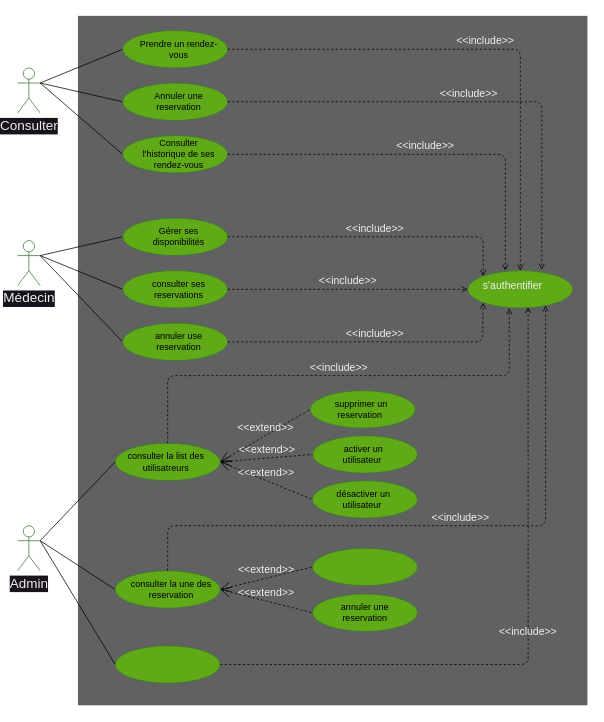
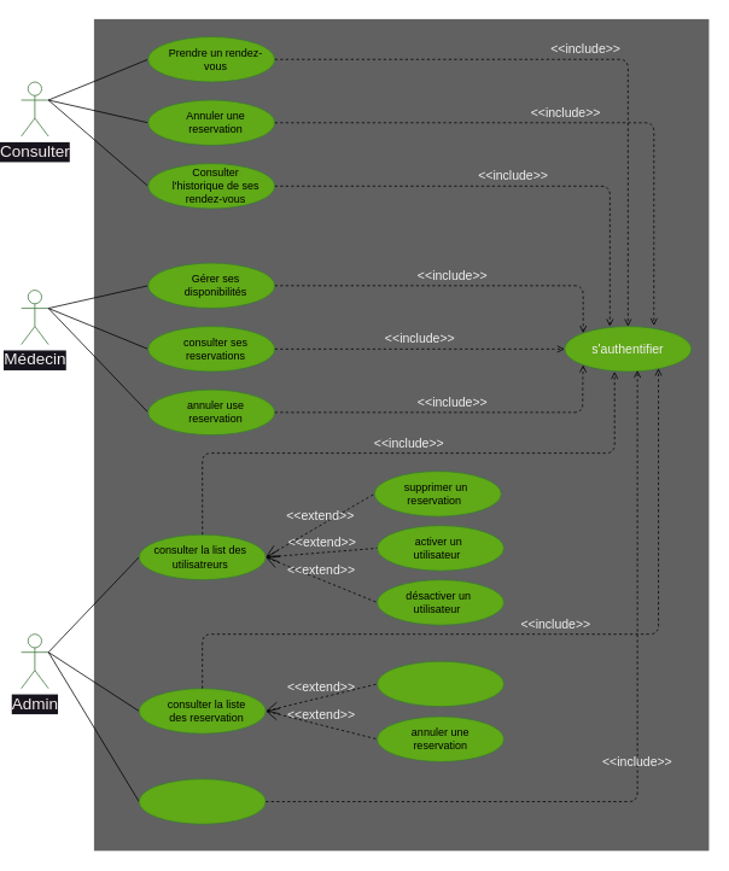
  <mxCell id="0" />
  <mxCell id="1" parent="0" />
  <mxCell id="2" value="" style="rounded=0;whiteSpace=wrap;html=1;fillColor=#616161;strokeColor=#FFFFFF;" parent="1" vertex="1"><mxGeometry x="100" y="20" width="680" height="920" as="geometry" /></mxCell>
  <mxCell id="3" value="" style="group" parent="1" vertex="1" connectable="0"><mxGeometry x="620" y="360" width="140" height="50" as="geometry" /></mxCell>
  <mxCell id="4" value="" style="ellipse;whiteSpace=wrap;html=1;fillColor=#60a917;fontColor=#ffffff;strokeColor=#3C763A;" parent="3" vertex="1"><mxGeometry width="140" height="50" as="geometry" /></mxCell>
- <mxCell id="5" value="&lt;font color=&quot;#f1efef&quot; style=&quot;font-size: 14px;&quot;&gt;s'authentifier&lt;/font&gt;" style="text;html=1;align=center;verticalAlign=middle;whiteSpace=wrap;rounded=0;" parent="3" vertex="1"><mxGeometry x="10" y="10" width="100" height="20" as="geometry" /></mxCell>
+ <mxCell id="5" value="&lt;font color=&quot;#f1efef&quot; style=&quot;font-size: 14px;&quot;&gt;s'authentifier&lt;/font&gt;" style="text;html=1;align=center;verticalAlign=middle;whiteSpace=wrap;rounded=0;" parent="3" vertex="1"><mxGeometry x="20" y="15" width="100" height="20" as="geometry" /></mxCell>
  <mxCell id="6" style="edgeStyle=none;html=1;exitX=1;exitY=0.333;exitDx=0;exitDy=0;exitPerimeter=0;entryX=0;entryY=0.5;entryDx=0;entryDy=0;fontSize=14;fontColor=#f1efef;endArrow=none;endFill=0;" parent="1" source="9" target="22" edge="1"><mxGeometry relative="1" as="geometry" /></mxCell>
  <mxCell id="7" style="edgeStyle=none;html=1;exitX=1;exitY=0.333;exitDx=0;exitDy=0;exitPerimeter=0;entryX=0;entryY=0.5;entryDx=0;entryDy=0;fontSize=14;fontColor=#f1efef;endArrow=none;endFill=0;" parent="1" source="9" target="19" edge="1"><mxGeometry relative="1" as="geometry" /></mxCell>
  <mxCell id="8" style="edgeStyle=none;html=1;exitX=1;exitY=0.333;exitDx=0;exitDy=0;exitPerimeter=0;entryX=0;entryY=0.5;entryDx=0;entryDy=0;fontSize=14;fontColor=#f1efef;endArrow=none;endFill=0;" parent="1" source="9" target="25" edge="1"><mxGeometry relative="1" as="geometry" /></mxCell>
  <mxCell id="9" value="&lt;font color=&quot;#f4ebeb&quot;&gt;Consulter&lt;/font&gt;" style="shape=umlActor;verticalLabelPosition=bottom;verticalAlign=top;html=1;outlineConnect=0;labelBackgroundColor=#18141D;strokeColor=#3C763A;fontSize=18;fontColor=#2b0303;fillColor=#FFFFFF;" parent="1" vertex="1"><mxGeometry x="20" y="90" width="30" height="60" as="geometry" /></mxCell>
  <mxCell id="10" style="edgeStyle=none;html=1;exitX=1;exitY=0.333;exitDx=0;exitDy=0;exitPerimeter=0;entryX=0;entryY=0.5;entryDx=0;entryDy=0;fontSize=14;fontColor=#f1efef;endArrow=none;endFill=0;" parent="1" source="13" target="28" edge="1"><mxGeometry relative="1" as="geometry" /></mxCell>
  <mxCell id="11" style="edgeStyle=none;html=1;exitX=1;exitY=0.333;exitDx=0;exitDy=0;exitPerimeter=0;entryX=0;entryY=0.5;entryDx=0;entryDy=0;fontSize=14;fontColor=#f1efef;endArrow=none;endFill=0;" parent="1" source="13" target="39" edge="1"><mxGeometry relative="1" as="geometry" /></mxCell>
  <mxCell id="12" style="edgeStyle=none;html=1;exitX=1;exitY=0.333;exitDx=0;exitDy=0;exitPerimeter=0;entryX=0;entryY=0.5;entryDx=0;entryDy=0;fontSize=14;fontColor=#f1efef;endArrow=none;endFill=0;" parent="1" source="13" target="47" edge="1"><mxGeometry relative="1" as="geometry" /></mxCell>
  <mxCell id="13" value="&lt;font color=&quot;#f3f1f1&quot;&gt;Médecin&lt;/font&gt;" style="shape=umlActor;verticalLabelPosition=bottom;verticalAlign=top;html=1;outlineConnect=0;labelBackgroundColor=#18141D;strokeColor=#3C763A;fontSize=18;fontColor=#2b0303;fillColor=#FFFFFF;" parent="1" vertex="1"><mxGeometry x="20" y="320" width="30" height="60" as="geometry" /></mxCell>
  <mxCell id="14" style="edgeStyle=none;html=1;exitX=1;exitY=0.333;exitDx=0;exitDy=0;exitPerimeter=0;entryX=0;entryY=0.5;entryDx=0;entryDy=0;fontSize=14;fontColor=#f1efef;endArrow=none;endFill=0;" parent="1" source="17" target="37" edge="1"><mxGeometry relative="1" as="geometry" /></mxCell>
  <mxCell id="15" style="edgeStyle=none;html=1;exitX=1;exitY=0.333;exitDx=0;exitDy=0;exitPerimeter=0;fontSize=14;fontColor=#f1efef;entryX=0;entryY=0.5;entryDx=0;entryDy=0;endArrow=none;endFill=0;" parent="1" source="17" target="31" edge="1"><mxGeometry relative="1" as="geometry"><mxPoint x="150" y="719.714" as="targetPoint" /></mxGeometry></mxCell>
  <mxCell id="16" style="edgeStyle=none;html=1;exitX=1;exitY=0.333;exitDx=0;exitDy=0;exitPerimeter=0;entryX=0;entryY=0.5;entryDx=0;entryDy=0;fontSize=14;fontColor=#f1efef;endArrow=none;endFill=0;" parent="1" source="17" target="34" edge="1"><mxGeometry relative="1" as="geometry" /></mxCell>
  <mxCell id="17" value="&lt;font color=&quot;#f4ebeb&quot;&gt;Admin&lt;/font&gt;" style="shape=umlActor;verticalLabelPosition=bottom;verticalAlign=top;html=1;outlineConnect=0;labelBackgroundColor=#18141D;strokeColor=#3C763A;fontSize=18;fontColor=#2b0303;fillColor=#FFFFFF;" parent="1" vertex="1"><mxGeometry x="20" y="700" width="30" height="60" as="geometry" /></mxCell>
  <mxCell id="18" value="" style="group" parent="1" vertex="1" connectable="0"><mxGeometry x="160" y="40" width="140" height="50" as="geometry" /></mxCell>
  <mxCell id="19" value="" style="ellipse;whiteSpace=wrap;html=1;fillColor=#60a917;fontColor=#ffffff;strokeColor=#3C763A;" parent="18" vertex="1"><mxGeometry width="140" height="50" as="geometry" /></mxCell>
  <mxCell id="20" value="Prendre un rendez-vous" style="text;html=1;align=center;verticalAlign=middle;whiteSpace=wrap;rounded=0;" parent="18" vertex="1"><mxGeometry x="20" y="15" width="110" height="20" as="geometry" /></mxCell>
  <mxCell id="21" value="" style="group" parent="1" vertex="1" connectable="0"><mxGeometry x="160" y="180" width="140" height="50" as="geometry" /></mxCell>
  <mxCell id="22" value="" style="ellipse;whiteSpace=wrap;html=1;fillColor=#60a917;fontColor=#ffffff;strokeColor=#3C763A;" parent="21" vertex="1"><mxGeometry width="140" height="50" as="geometry" /></mxCell>
  <mxCell id="23" value="Consulter l'historique de ses rendez-vous" style="text;html=1;align=center;verticalAlign=middle;whiteSpace=wrap;rounded=0;" parent="21" vertex="1"><mxGeometry x="20" y="15" width="110" height="20" as="geometry" /></mxCell>
  <mxCell id="24" value="" style="group" parent="1" vertex="1" connectable="0"><mxGeometry x="160" y="110" width="140" height="50" as="geometry" /></mxCell>
  <mxCell id="25" value="" style="ellipse;whiteSpace=wrap;html=1;fillColor=#60a917;fontColor=#ffffff;strokeColor=#3C763A;" parent="24" vertex="1"><mxGeometry width="140" height="50" as="geometry" /></mxCell>
  <mxCell id="26" value="Annuler une reservation" style="text;html=1;align=center;verticalAlign=middle;whiteSpace=wrap;rounded=0;" parent="24" vertex="1"><mxGeometry x="20" y="15" width="110" height="20" as="geometry" /></mxCell>
  <mxCell id="27" value="" style="group" parent="1" vertex="1" connectable="0"><mxGeometry x="160" y="290" width="140" height="50" as="geometry" /></mxCell>
  <mxCell id="28" value="" style="ellipse;whiteSpace=wrap;html=1;fillColor=#60a917;fontColor=#ffffff;strokeColor=#3C763A;" parent="27" vertex="1"><mxGeometry width="140" height="50" as="geometry" /></mxCell>
  <mxCell id="29" value="Gérer ses disponibilités" style="text;html=1;align=center;verticalAlign=middle;whiteSpace=wrap;rounded=0;" parent="27" vertex="1"><mxGeometry x="20" y="15" width="110" height="20" as="geometry" /></mxCell>
  <mxCell id="30" value="" style="group" parent="1" vertex="1" connectable="0"><mxGeometry x="150" y="590" width="140" height="50" as="geometry" /></mxCell>
  <mxCell id="31" value="" style="ellipse;whiteSpace=wrap;html=1;fillColor=#60a917;fontColor=#ffffff;strokeColor=#3C763A;" parent="30" vertex="1"><mxGeometry width="140" height="50" as="geometry" /></mxCell>
  <mxCell id="32" value="consulter la list des utilisatreurs" style="text;html=1;align=center;verticalAlign=middle;whiteSpace=wrap;rounded=0;" parent="30" vertex="1"><mxGeometry x="13" y="17" width="110" height="15" as="geometry" /></mxCell>
  <mxCell id="33" value="" style="group" parent="1" vertex="1" connectable="0"><mxGeometry x="150" y="760" width="140" height="50" as="geometry" /></mxCell>
  <mxCell id="34" value="" style="ellipse;whiteSpace=wrap;html=1;fillColor=#60a917;fontColor=#ffffff;strokeColor=#3C763A;" parent="33" vertex="1"><mxGeometry width="140" height="50" as="geometry" /></mxCell>
- <mxCell id="35" value="consulter la une des reservation" style="text;html=1;align=center;verticalAlign=middle;whiteSpace=wrap;rounded=0;" parent="33" vertex="1"><mxGeometry x="20" y="15" width="110" height="20" as="geometry" /></mxCell>
+ <mxCell id="35" value="consulter la liste des reservation" style="text;html=1;align=center;verticalAlign=middle;whiteSpace=wrap;rounded=0;" parent="33" vertex="1"><mxGeometry x="20" y="15" width="110" height="20" as="geometry" /></mxCell>
  <mxCell id="36" value="" style="group" parent="1" vertex="1" connectable="0"><mxGeometry x="150" y="860" width="140" height="50" as="geometry" /></mxCell>
  <mxCell id="37" value="" style="ellipse;whiteSpace=wrap;html=1;fillColor=#60a917;fontColor=#ffffff;strokeColor=#3C763A;" parent="36" vertex="1"><mxGeometry width="140" height="50" as="geometry" /></mxCell>
  <mxCell id="38" value="" style="group" parent="1" vertex="1" connectable="0"><mxGeometry x="160" y="360" width="140" height="50" as="geometry" /></mxCell>
  <mxCell id="39" value="" style="ellipse;whiteSpace=wrap;html=1;fillColor=#60a917;fontColor=#ffffff;strokeColor=#3C763A;" parent="38" vertex="1"><mxGeometry width="140" height="50" as="geometry" /></mxCell>
  <mxCell id="40" value="consulter ses reservations" style="text;html=1;align=center;verticalAlign=middle;whiteSpace=wrap;rounded=0;" parent="38" vertex="1"><mxGeometry x="20" y="15" width="110" height="20" as="geometry" /></mxCell>
  <mxCell id="41" value="" style="group" parent="1" vertex="1" connectable="0"><mxGeometry x="413" y="730" width="140" height="50" as="geometry" /></mxCell>
  <mxCell id="42" value="" style="ellipse;whiteSpace=wrap;html=1;fillColor=#60a917;fontColor=#ffffff;strokeColor=#3C763A;" parent="41" vertex="1"><mxGeometry width="140" height="50" as="geometry" /></mxCell>
  <mxCell id="43" value="" style="group" parent="1" vertex="1" connectable="0"><mxGeometry x="413" y="791" width="140" height="50" as="geometry" /></mxCell>
  <mxCell id="44" value="" style="ellipse;whiteSpace=wrap;html=1;fillColor=#60a917;fontColor=#ffffff;strokeColor=#3C763A;" parent="43" vertex="1"><mxGeometry width="140" height="50" as="geometry" /></mxCell>
  <mxCell id="45" value="annuler une reservation" style="text;html=1;align=center;verticalAlign=middle;whiteSpace=wrap;rounded=0;" parent="43" vertex="1"><mxGeometry x="15" y="15" width="110" height="20" as="geometry" /></mxCell>
  <mxCell id="46" value="" style="group" parent="1" vertex="1" connectable="0"><mxGeometry x="160" y="430" width="140" height="50" as="geometry" /></mxCell>
  <mxCell id="47" value="" style="ellipse;whiteSpace=wrap;html=1;fillColor=#60a917;fontColor=#ffffff;strokeColor=#3C763A;" parent="46" vertex="1"><mxGeometry width="140" height="50" as="geometry" /></mxCell>
  <mxCell id="48" value="annuler use reservation" style="text;html=1;align=center;verticalAlign=middle;whiteSpace=wrap;rounded=0;" parent="46" vertex="1"><mxGeometry x="20" y="15" width="110" height="20" as="geometry" /></mxCell>
  <mxCell id="49" value="" style="group" parent="1" vertex="1" connectable="0"><mxGeometry x="413" y="580" width="140" height="50" as="geometry" /></mxCell>
  <mxCell id="50" value="" style="ellipse;whiteSpace=wrap;html=1;fillColor=#60a917;fontColor=#ffffff;strokeColor=#3C763A;" parent="49" vertex="1"><mxGeometry width="140" height="50" as="geometry" /></mxCell>
  <mxCell id="51" value="activer un utilisateur&amp;nbsp;" style="text;html=1;align=center;verticalAlign=middle;whiteSpace=wrap;rounded=0;" parent="49" vertex="1"><mxGeometry x="13" y="17" width="110" height="15" as="geometry" /></mxCell>
  <mxCell id="52" value="" style="group" parent="1" vertex="1" connectable="0"><mxGeometry x="413" y="640" width="140" height="50" as="geometry" /></mxCell>
  <mxCell id="53" value="" style="ellipse;whiteSpace=wrap;html=1;fillColor=#60a917;fontColor=#ffffff;strokeColor=#3C763A;" parent="52" vertex="1"><mxGeometry width="140" height="50" as="geometry" /></mxCell>
  <mxCell id="54" value="désactiver un utilisateur&amp;nbsp;" style="text;html=1;align=center;verticalAlign=middle;whiteSpace=wrap;rounded=0;" parent="52" vertex="1"><mxGeometry x="13" y="17" width="110" height="15" as="geometry" /></mxCell>
  <mxCell id="55" value="&amp;lt;&amp;lt;extend&amp;gt;&amp;gt;" style="edgeStyle=none;html=1;startArrow=open;endArrow=none;startSize=12;verticalAlign=bottom;dashed=1;labelBackgroundColor=none;fontSize=14;fontColor=#f1efef;exitX=1;exitY=0.5;exitDx=0;exitDy=0;entryX=0;entryY=0.5;entryDx=0;entryDy=0;" parent="1" source="31" target="50" edge="1"><mxGeometry width="160" relative="1" as="geometry"><mxPoint x="310" y="500" as="sourcePoint" /><mxPoint x="420" y="500" as="targetPoint" /></mxGeometry></mxCell>
  <mxCell id="56" value="&amp;lt;&amp;lt;extend&amp;gt;&amp;gt;" style="edgeStyle=none;html=1;startArrow=open;endArrow=none;startSize=12;verticalAlign=bottom;dashed=1;labelBackgroundColor=none;fontSize=14;fontColor=#f1efef;exitX=1;exitY=0.5;exitDx=0;exitDy=0;entryX=0;entryY=0.5;entryDx=0;entryDy=0;" parent="1" source="31" target="53" edge="1"><mxGeometry width="160" relative="1" as="geometry"><mxPoint x="300" y="625" as="sourcePoint" /><mxPoint x="423" y="595" as="targetPoint" /></mxGeometry></mxCell>
  <mxCell id="57" value="&amp;lt;&amp;lt;extend&amp;gt;&amp;gt;" style="edgeStyle=none;html=1;startArrow=open;endArrow=none;startSize=12;verticalAlign=bottom;dashed=1;labelBackgroundColor=none;fontSize=14;fontColor=#f1efef;exitX=1;exitY=0.5;exitDx=0;exitDy=0;entryX=0;entryY=0.5;entryDx=0;entryDy=0;" parent="1" source="34" target="44" edge="1"><mxGeometry width="160" relative="1" as="geometry"><mxPoint x="300" y="715" as="sourcePoint" /><mxPoint x="423" y="755" as="targetPoint" /></mxGeometry></mxCell>
  <mxCell id="58" value="&amp;lt;&amp;lt;extend&amp;gt;&amp;gt;" style="edgeStyle=none;html=1;startArrow=open;endArrow=none;startSize=12;verticalAlign=bottom;dashed=1;labelBackgroundColor=none;fontSize=14;fontColor=#f1efef;exitX=1;exitY=0.5;exitDx=0;exitDy=0;entryX=0;entryY=0.5;entryDx=0;entryDy=0;" parent="1" source="34" target="42" edge="1"><mxGeometry width="160" relative="1" as="geometry"><mxPoint x="300" y="795" as="sourcePoint" /><mxPoint x="423" y="826" as="targetPoint" /></mxGeometry></mxCell>
  <mxCell id="59" value="&amp;lt;&amp;lt;include&amp;gt;&amp;gt;" style="html=1;verticalAlign=bottom;labelBackgroundColor=none;endArrow=open;endFill=0;dashed=1;fontSize=14;fontColor=#f1efef;edgeStyle=orthogonalEdgeStyle;exitX=1;exitY=0.5;exitDx=0;exitDy=0;entryX=0.5;entryY=0;entryDx=0;entryDy=0;" parent="1" source="19" target="4" edge="1"><mxGeometry width="160" relative="1" as="geometry"><mxPoint x="420" y="190" as="sourcePoint" /><mxPoint x="580" y="190" as="targetPoint" /></mxGeometry></mxCell>
  <mxCell id="60" value="&amp;lt;&amp;lt;include&amp;gt;&amp;gt;" style="html=1;verticalAlign=bottom;labelBackgroundColor=none;endArrow=open;endFill=0;dashed=1;fontSize=14;fontColor=#f1efef;edgeStyle=orthogonalEdgeStyle;exitX=1;exitY=0.5;exitDx=0;exitDy=0;entryX=0.704;entryY=-0.019;entryDx=0;entryDy=0;entryPerimeter=0;" parent="1" source="25" target="4" edge="1"><mxGeometry width="160" relative="1" as="geometry"><mxPoint x="300" y="75" as="sourcePoint" /><mxPoint x="700" y="370" as="targetPoint" /></mxGeometry></mxCell>
  <mxCell id="61" value="&amp;lt;&amp;lt;include&amp;gt;&amp;gt;" style="html=1;verticalAlign=bottom;labelBackgroundColor=none;endArrow=open;endFill=0;dashed=1;fontSize=14;fontColor=#f1efef;edgeStyle=orthogonalEdgeStyle;exitX=1;exitY=0.5;exitDx=0;exitDy=0;entryX=0.357;entryY=0;entryDx=0;entryDy=0;entryPerimeter=0;" parent="1" source="22" target="4" edge="1"><mxGeometry width="160" relative="1" as="geometry"><mxPoint x="310" y="145" as="sourcePoint" /><mxPoint x="728.56" y="369.05" as="targetPoint" /></mxGeometry></mxCell>
  <mxCell id="62" value="&amp;lt;&amp;lt;include&amp;gt;&amp;gt;" style="html=1;verticalAlign=bottom;labelBackgroundColor=none;endArrow=open;endFill=0;dashed=1;fontSize=14;fontColor=#f1efef;edgeStyle=orthogonalEdgeStyle;exitX=1;exitY=0.5;exitDx=0;exitDy=0;entryX=0;entryY=0;entryDx=0;entryDy=0;" parent="1" source="28" target="4" edge="1"><mxGeometry width="160" relative="1" as="geometry"><mxPoint x="310" y="215" as="sourcePoint" /><mxPoint x="679.98" y="370" as="targetPoint" /></mxGeometry></mxCell>
  <mxCell id="63" value="&amp;lt;&amp;lt;include&amp;gt;&amp;gt;" style="html=1;verticalAlign=bottom;labelBackgroundColor=none;endArrow=open;endFill=0;dashed=1;fontSize=14;fontColor=#f1efef;edgeStyle=orthogonalEdgeStyle;exitX=1;exitY=0.5;exitDx=0;exitDy=0;entryX=0;entryY=1;entryDx=0;entryDy=0;" parent="1" source="47" target="4" edge="1"><mxGeometry width="160" relative="1" as="geometry"><mxPoint x="310" y="325" as="sourcePoint" /><mxPoint x="650.419" y="377.352" as="targetPoint" /><Array as="points"><mxPoint x="640" y="455" /><mxPoint x="640" y="423" /></Array></mxGeometry></mxCell>
  <mxCell id="64" value="&amp;lt;&amp;lt;include&amp;gt;&amp;gt;" style="html=1;verticalAlign=bottom;labelBackgroundColor=none;endArrow=open;endFill=0;dashed=1;fontSize=14;fontColor=#f1efef;edgeStyle=orthogonalEdgeStyle;exitX=1;exitY=0.5;exitDx=0;exitDy=0;entryX=0;entryY=0.5;entryDx=0;entryDy=0;" parent="1" source="39" target="4" edge="1"><mxGeometry width="160" relative="1" as="geometry"><mxPoint x="310" y="325" as="sourcePoint" /><mxPoint x="650.419" y="377.352" as="targetPoint" /></mxGeometry></mxCell>
  <mxCell id="65" value="&amp;lt;&amp;lt;include&amp;gt;&amp;gt;" style="html=1;verticalAlign=bottom;labelBackgroundColor=none;endArrow=open;endFill=0;dashed=1;fontSize=14;fontColor=#f1efef;edgeStyle=orthogonalEdgeStyle;exitX=0.5;exitY=0;exitDx=0;exitDy=0;entryX=0.394;entryY=1;entryDx=0;entryDy=0;entryPerimeter=0;" parent="1" source="31" target="4" edge="1"><mxGeometry width="160" relative="1" as="geometry"><mxPoint x="310" y="465" as="sourcePoint" /><mxPoint x="670" y="410" as="targetPoint" /><Array as="points"><mxPoint x="220" y="500" /><mxPoint x="675" y="500" /></Array></mxGeometry></mxCell>
  <mxCell id="66" value="&amp;lt;&amp;lt;include&amp;gt;&amp;gt;" style="html=1;verticalAlign=bottom;labelBackgroundColor=none;endArrow=open;endFill=0;dashed=1;fontSize=14;fontColor=#f1efef;edgeStyle=orthogonalEdgeStyle;exitX=0.5;exitY=0;exitDx=0;exitDy=0;entryX=0.74;entryY=0.929;entryDx=0;entryDy=0;entryPerimeter=0;" parent="1" source="34" target="4" edge="1"><mxGeometry x="0.051" width="160" relative="1" as="geometry"><mxPoint x="230" y="600" as="sourcePoint" /><mxPoint x="685.16" y="440" as="targetPoint" /><Array as="points"><mxPoint x="220" y="700" /><mxPoint x="724" y="700" /></Array><mxPoint as="offset" /></mxGeometry></mxCell>
  <mxCell id="67" value="&amp;lt;&amp;lt;include&amp;gt;&amp;gt;" style="html=1;verticalAlign=bottom;labelBackgroundColor=none;endArrow=open;endFill=0;dashed=1;fontSize=14;fontColor=#f1efef;edgeStyle=orthogonalEdgeStyle;exitX=1;exitY=0.5;exitDx=0;exitDy=0;entryX=0.574;entryY=0.971;entryDx=0;entryDy=0;entryPerimeter=0;" parent="1" source="37" target="4" edge="1"><mxGeometry width="160" relative="1" as="geometry"><mxPoint x="230" y="770" as="sourcePoint" /><mxPoint x="733.6" y="436.45" as="targetPoint" /><Array as="points"><mxPoint x="700" y="885" /></Array></mxGeometry></mxCell>
  <mxCell id="68" value="" style="group" vertex="1" connectable="0" parent="1"><mxGeometry x="410" y="520" width="140" height="50" as="geometry" /></mxCell>
  <mxCell id="69" value="" style="ellipse;whiteSpace=wrap;html=1;fillColor=#60a917;fontColor=#ffffff;strokeColor=#3C763A;" vertex="1" parent="68"><mxGeometry width="140" height="50" as="geometry" /></mxCell>
  <mxCell id="70" value="supprimer un reservation&amp;nbsp;" style="text;html=1;align=center;verticalAlign=middle;whiteSpace=wrap;rounded=0;" vertex="1" parent="68"><mxGeometry x="13" y="17" width="110" height="15" as="geometry" /></mxCell>
  <mxCell id="71" value="&amp;lt;&amp;lt;extend&amp;gt;&amp;gt;" style="edgeStyle=none;html=1;startArrow=open;endArrow=none;startSize=12;verticalAlign=bottom;dashed=1;labelBackgroundColor=none;fontSize=14;fontColor=#f1efef;exitX=1;exitY=0.5;exitDx=0;exitDy=0;entryX=0;entryY=0.5;entryDx=0;entryDy=0;" edge="1" parent="1" target="69" source="31"><mxGeometry width="160" relative="1" as="geometry"><mxPoint x="300" y="575" as="sourcePoint" /><mxPoint x="430" y="460" as="targetPoint" /></mxGeometry></mxCell>
